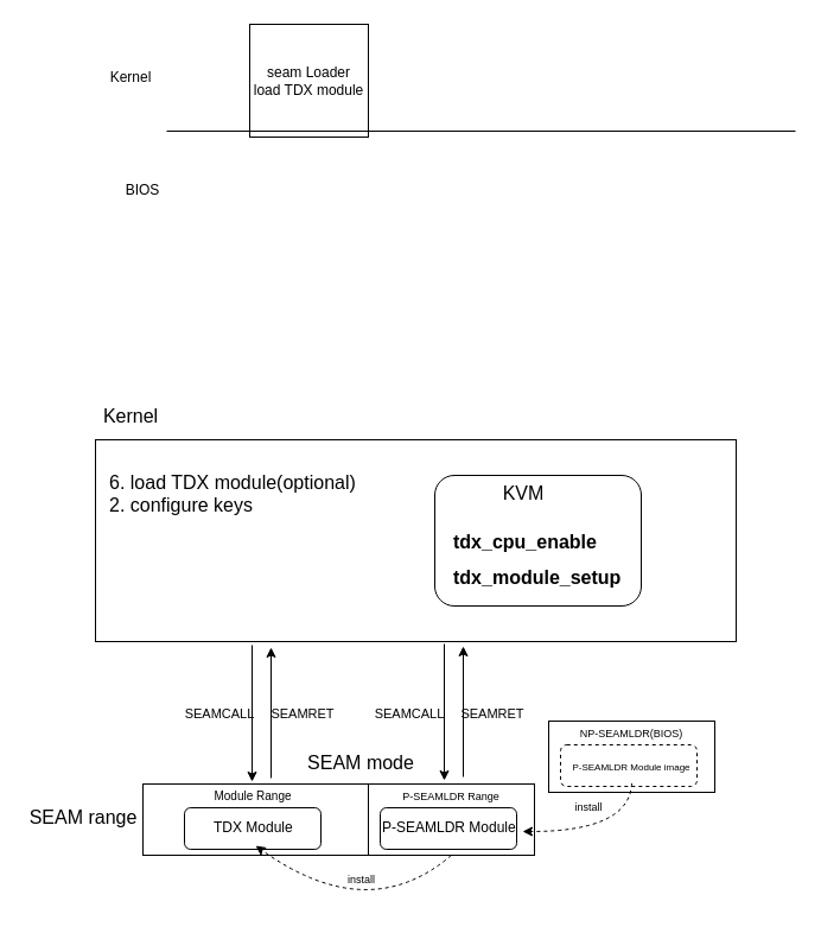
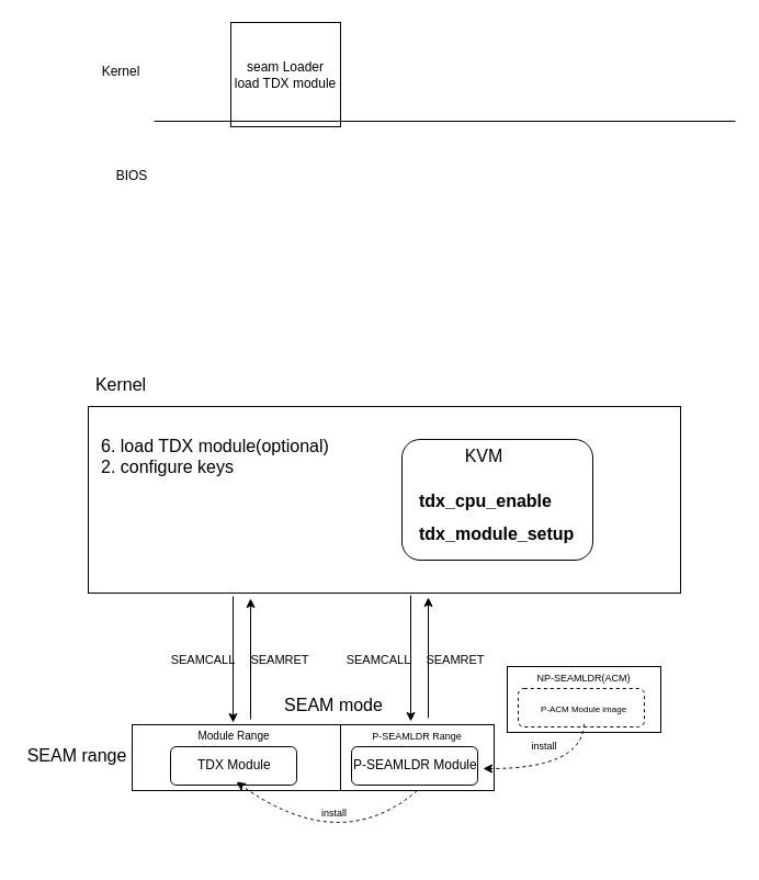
  <mxCell id="0" />
  <mxCell id="1" parent="0" />
  <mxCell id="2" value="" style="rounded=0;whiteSpace=wrap;html=1;fontSize=8;" vertex="1" parent="1"><mxGeometry x="80" y="370" width="540" height="170" as="geometry" /></mxCell>
  <mxCell id="3" value="" style="rounded=0;whiteSpace=wrap;html=1;" vertex="1" parent="1"><mxGeometry x="120" y="660" width="190" height="60" as="geometry" /></mxCell>
  <mxCell id="4" value="seam Loader&lt;br&gt;load TDX module" style="rounded=0;whiteSpace=wrap;html=1;" vertex="1" parent="1"><mxGeometry x="210" y="20" width="100" height="95" as="geometry" /></mxCell>
  <mxCell id="5" value="" style="endArrow=none;html=1;rounded=0;" edge="1" parent="1"><mxGeometry width="50" height="50" relative="1" as="geometry"><mxPoint x="140" y="110" as="sourcePoint" /><mxPoint x="670" y="110" as="targetPoint" /></mxGeometry></mxCell>
  <mxCell id="6" value="&lt;font style=&quot;font-size: 10px;&quot;&gt;Module Range&lt;/font&gt;" style="text;html=1;strokeColor=none;fillColor=none;align=center;verticalAlign=middle;whiteSpace=wrap;rounded=0;" vertex="1" parent="1"><mxGeometry x="153" y="655" width="120" height="30" as="geometry" /></mxCell>
  <mxCell id="7" value="Kernel" style="text;html=1;strokeColor=none;fillColor=none;align=center;verticalAlign=middle;whiteSpace=wrap;rounded=0;" vertex="1" parent="1"><mxGeometry x="80" y="50" width="60" height="30" as="geometry" /></mxCell>
  <mxCell id="8" value="" style="rounded=0;whiteSpace=wrap;html=1;" vertex="1" parent="1"><mxGeometry x="310" y="660" width="140" height="60" as="geometry" /></mxCell>
  <mxCell id="9" value="BIOS" style="text;html=1;strokeColor=none;fillColor=none;align=center;verticalAlign=middle;whiteSpace=wrap;rounded=0;" vertex="1" parent="1"><mxGeometry x="90" y="145" width="60" height="30" as="geometry" /></mxCell>
  <mxCell id="10" value="&lt;font style=&quot;font-size: 9px;&quot;&gt;P-SEAMLDR Range&lt;/font&gt;" style="text;html=1;strokeColor=none;fillColor=none;align=center;verticalAlign=middle;whiteSpace=wrap;rounded=0;" vertex="1" parent="1"><mxGeometry x="320" y="655" width="120" height="30" as="geometry" /></mxCell>
  <mxCell id="11" value="" style="rounded=1;whiteSpace=wrap;html=1;" vertex="1" parent="1"><mxGeometry x="155" y="680" width="115" height="35" as="geometry" /></mxCell>
  <mxCell id="12" value="TDX Module&amp;nbsp;" style="text;html=1;strokeColor=none;fillColor=none;align=center;verticalAlign=middle;whiteSpace=wrap;rounded=0;" vertex="1" parent="1"><mxGeometry x="155" y="682" width="120" height="30" as="geometry" /></mxCell>
  <mxCell id="13" value="" style="rounded=1;whiteSpace=wrap;html=1;" vertex="1" parent="1"><mxGeometry x="320" y="680" width="115" height="35" as="geometry" /></mxCell>
  <mxCell id="14" value="P-SEAMLDR Module&amp;nbsp;" style="text;html=1;strokeColor=none;fillColor=none;align=center;verticalAlign=middle;whiteSpace=wrap;rounded=0;" vertex="1" parent="1"><mxGeometry x="320" y="682" width="120" height="30" as="geometry" /></mxCell>
  <mxCell id="15" value="" style="rounded=0;whiteSpace=wrap;html=1;" vertex="1" parent="1"><mxGeometry x="462" y="607" width="140" height="60" as="geometry" /></mxCell>
- <mxCell id="16" value="&lt;font style=&quot;font-size: 9px;&quot;&gt;NP-SEAMLDR(BIOS)&lt;/font&gt;" style="text;html=1;strokeColor=none;fillColor=none;align=center;verticalAlign=middle;whiteSpace=wrap;rounded=0;" vertex="1" parent="1"><mxGeometry x="472" y="602" width="120" height="30" as="geometry" /></mxCell>
+ <mxCell id="16" value="&lt;font style=&quot;font-size: 9px;&quot;&gt;NP-SEAMLDR(ACM)&lt;/font&gt;" style="text;html=1;strokeColor=none;fillColor=none;align=center;verticalAlign=middle;whiteSpace=wrap;rounded=0;" vertex="1" parent="1"><mxGeometry x="472" y="602" width="120" height="30" as="geometry" /></mxCell>
  <mxCell id="17" value="" style="rounded=1;whiteSpace=wrap;html=1;dashed=1;" vertex="1" parent="1"><mxGeometry x="472" y="627" width="115" height="35" as="geometry" /></mxCell>
- <mxCell id="18" value="&lt;font style=&quot;font-size: 8px;&quot;&gt;P-SEAMLDR Module image&lt;/font&gt;" style="text;html=1;strokeColor=none;fillColor=none;align=center;verticalAlign=middle;whiteSpace=wrap;rounded=0;" vertex="1" parent="1"><mxGeometry x="472" y="629.5" width="120" height="30" as="geometry" /></mxCell>
+ <mxCell id="18" value="&lt;font style=&quot;font-size: 8px;&quot;&gt;P-ACM Module image&lt;/font&gt;" style="text;html=1;strokeColor=none;fillColor=none;align=center;verticalAlign=middle;whiteSpace=wrap;rounded=0;" vertex="1" parent="1"><mxGeometry x="472" y="629.5" width="120" height="30" as="geometry" /></mxCell>
  <mxCell id="19" value="" style="endArrow=classic;html=1;fontSize=8;exitX=0.5;exitY=1;exitDx=0;exitDy=0;jumpStyle=arc;curved=1;dashed=1;" edge="1" parent="1" source="18"><mxGeometry width="50" height="50" relative="1" as="geometry"><mxPoint x="470" y="705" as="sourcePoint" /><mxPoint x="440" y="700" as="targetPoint" /><Array as="points"><mxPoint x="530" y="700" /></Array></mxGeometry></mxCell>
  <mxCell id="20" value="" style="endArrow=classic;html=1;fontSize=8;jumpStyle=arc;curved=1;dashed=1;entryX=0.5;entryY=1;entryDx=0;entryDy=0;" edge="1" parent="1" target="12"><mxGeometry width="50" height="50" relative="1" as="geometry"><mxPoint x="380" y="720" as="sourcePoint" /><mxPoint x="275" y="772.5" as="targetPoint" /><Array as="points"><mxPoint x="310" y="780" /></Array></mxGeometry></mxCell>
  <mxCell id="21" value="&lt;font style=&quot;font-size: 9px;&quot;&gt;install&lt;/font&gt;" style="text;html=1;strokeColor=none;fillColor=none;align=center;verticalAlign=middle;whiteSpace=wrap;rounded=0;" vertex="1" parent="1"><mxGeometry x="476" y="671" width="40" height="15" as="geometry" /></mxCell>
  <mxCell id="22" value="&lt;font style=&quot;font-size: 9px;&quot;&gt;install&lt;/font&gt;" style="text;html=1;strokeColor=none;fillColor=none;align=center;verticalAlign=middle;whiteSpace=wrap;rounded=0;" vertex="1" parent="1"><mxGeometry x="278.75" y="735" width="51.25" height="10" as="geometry" /></mxCell>
  <mxCell id="23" value="" style="endArrow=classic;html=1;fontSize=16;jumpStyle=arc;rounded=0;" edge="1" parent="1"><mxGeometry width="50" height="50" relative="1" as="geometry"><mxPoint x="374" y="542" as="sourcePoint" /><mxPoint x="374" y="657" as="targetPoint" /></mxGeometry></mxCell>
  <mxCell id="24" value="" style="endArrow=classic;html=1;fontSize=16;jumpStyle=arc;rounded=0;" edge="1" parent="1"><mxGeometry width="50" height="50" relative="1" as="geometry"><mxPoint x="390" y="654" as="sourcePoint" /><mxPoint x="390" y="544" as="targetPoint" /></mxGeometry></mxCell>
  <mxCell id="25" value="" style="endArrow=classic;html=1;fontSize=16;jumpStyle=arc;rounded=0;" edge="1" parent="1"><mxGeometry width="50" height="50" relative="1" as="geometry"><mxPoint x="212" y="543" as="sourcePoint" /><mxPoint x="212" y="658" as="targetPoint" /></mxGeometry></mxCell>
  <mxCell id="26" value="" style="endArrow=classic;html=1;fontSize=16;jumpStyle=arc;rounded=0;" edge="1" parent="1"><mxGeometry width="50" height="50" relative="1" as="geometry"><mxPoint x="228" y="655" as="sourcePoint" /><mxPoint x="228" y="545" as="targetPoint" /></mxGeometry></mxCell>
  <mxCell id="27" value="&lt;span style=&quot;font-size: 16px;&quot;&gt;SEAM mode&lt;/span&gt;" style="text;html=1;strokeColor=none;fillColor=none;align=center;verticalAlign=middle;whiteSpace=wrap;rounded=0;" vertex="1" parent="1"><mxGeometry x="214.38" y="627" width="180" height="30" as="geometry" /></mxCell>
  <mxCell id="28" value="&lt;span style=&quot;font-size: 16px;&quot;&gt;SEAM range&lt;/span&gt;" style="text;html=1;strokeColor=none;fillColor=none;align=center;verticalAlign=middle;whiteSpace=wrap;rounded=0;" vertex="1" parent="1"><mxGeometry x="20" y="667" width="100" height="41" as="geometry" /></mxCell>
  <mxCell id="29" value="&lt;font style=&quot;font-size: 11px;&quot;&gt;SEAMCALL&lt;/font&gt;" style="text;html=1;strokeColor=none;fillColor=none;align=center;verticalAlign=middle;whiteSpace=wrap;rounded=0;" vertex="1" parent="1"><mxGeometry x="150" y="580" width="70" height="41" as="geometry" /></mxCell>
  <mxCell id="30" value="&lt;font style=&quot;font-size: 11px;&quot;&gt;SEAMRET&lt;/font&gt;" style="text;html=1;strokeColor=none;fillColor=none;align=center;verticalAlign=middle;whiteSpace=wrap;rounded=0;" vertex="1" parent="1"><mxGeometry x="220" y="580" width="70" height="41" as="geometry" /></mxCell>
  <mxCell id="31" value="&lt;font style=&quot;font-size: 11px;&quot;&gt;SEAMCALL&lt;/font&gt;" style="text;html=1;strokeColor=none;fillColor=none;align=center;verticalAlign=middle;whiteSpace=wrap;rounded=0;" vertex="1" parent="1"><mxGeometry x="310" y="580" width="70" height="41" as="geometry" /></mxCell>
  <mxCell id="32" value="&lt;font style=&quot;font-size: 11px;&quot;&gt;SEAMRET&lt;/font&gt;" style="text;html=1;strokeColor=none;fillColor=none;align=center;verticalAlign=middle;whiteSpace=wrap;rounded=0;" vertex="1" parent="1"><mxGeometry x="380" y="580" width="70" height="41" as="geometry" /></mxCell>
  <mxCell id="33" value="" style="rounded=1;whiteSpace=wrap;html=1;fontSize=11;" vertex="1" parent="1"><mxGeometry x="366" y="400" width="174" height="110" as="geometry" /></mxCell>
  <mxCell id="34" value="&lt;font face=&quot;Helvetica, Hiragino Sans GB, 微软雅黑, Microsoft YaHei UI, SimSun, SimHei, arial, sans-serif&quot;&gt;&lt;span style=&quot;font-size: 16px; background-color: rgb(255, 255, 255);&quot;&gt;&lt;b&gt;tdx_module_setup&lt;/b&gt;&lt;/span&gt;&lt;/font&gt;" style="text;whiteSpace=wrap;html=1;fontSize=11;" vertex="1" parent="1"><mxGeometry x="380" y="470" width="150" height="40" as="geometry" /></mxCell>
  <mxCell id="35" value="&lt;b style=&quot;color: rgb(0, 0, 0); font-style: normal; font-variant-ligatures: normal; font-variant-caps: normal; letter-spacing: normal; orphans: 2; text-indent: 0px; text-transform: none; widows: 2; word-spacing: 0px; -webkit-text-stroke-width: 0px; text-decoration-thickness: initial; text-decoration-style: initial; text-decoration-color: initial; font-family: Helvetica, &amp;quot;Hiragino Sans GB&amp;quot;, 微软雅黑, &amp;quot;Microsoft YaHei UI&amp;quot;, SimSun, SimHei, arial, sans-serif; font-size: 16px; text-align: start; background-color: rgb(255, 255, 255);&quot;&gt;tdx_cpu_enable&lt;/b&gt;" style="text;whiteSpace=wrap;html=1;fontSize=11;" vertex="1" parent="1"><mxGeometry x="380" y="440" width="130" height="30" as="geometry" /></mxCell>
  <mxCell id="36" value="&lt;span style=&quot;color: rgb(0, 0, 0); font-style: normal; font-variant-ligatures: normal; font-variant-caps: normal; letter-spacing: normal; orphans: 2; text-indent: 0px; text-transform: none; widows: 2; word-spacing: 0px; -webkit-text-stroke-width: 0px; text-decoration-thickness: initial; text-decoration-style: initial; text-decoration-color: initial; font-family: Helvetica, &amp;quot;Hiragino Sans GB&amp;quot;, 微软雅黑, &amp;quot;Microsoft YaHei UI&amp;quot;, SimSun, SimHei, arial, sans-serif; font-size: 16px; text-align: start; background-color: rgb(255, 255, 255);&quot;&gt;6. load TDX module(optional)&lt;br&gt;2. configure keys&lt;br&gt;&lt;/span&gt;" style="text;whiteSpace=wrap;html=1;fontSize=11;" vertex="1" parent="1"><mxGeometry x="90" y="390" width="240" height="40" as="geometry" /></mxCell>
  <mxCell id="37" value="Kernel" style="text;html=1;strokeColor=none;fillColor=none;align=center;verticalAlign=middle;whiteSpace=wrap;rounded=0;fontSize=16;" vertex="1" parent="1"><mxGeometry x="80" y="335" width="60" height="30" as="geometry" /></mxCell>
  <mxCell id="38" value="KVM" style="text;html=1;strokeColor=none;fillColor=none;align=center;verticalAlign=middle;whiteSpace=wrap;rounded=0;fontSize=16;" vertex="1" parent="1"><mxGeometry x="411" y="400" width="60" height="30" as="geometry" /></mxCell>
